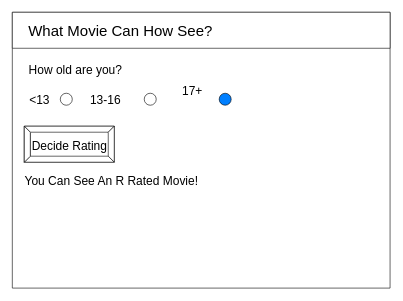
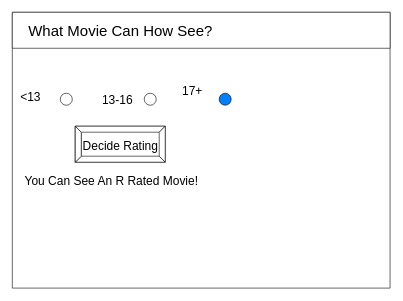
  <mxCell id="0" />
  <mxCell id="1" parent="0" />
  <mxCell id="2" value="" style="verticalLabelPosition=bottom;verticalAlign=top;html=1;shape=mxgraph.basic.rect;fillColor2=none;strokeWidth=1;size=20;indent=5;" vertex="1" parent="1"><mxGeometry x="20" y="20" width="630" height="460" as="geometry" /></mxCell>
  <mxCell id="3" value="" style="verticalLabelPosition=bottom;verticalAlign=top;html=1;shape=mxgraph.basic.rect;fillColor2=none;strokeWidth=1;size=20;indent=5;align=left;" vertex="1" parent="1"><mxGeometry x="20" y="20" width="630" height="60" as="geometry" /></mxCell>
  <mxCell id="4" value="&lt;font style=&quot;font-size: 25px&quot;&gt;What Movie Can How See?&lt;/font&gt;" style="text;html=1;align=center;verticalAlign=middle;resizable=0;points=[];autosize=1;strokeColor=none;fillColor=none;" vertex="1" parent="1"><mxGeometry x="40" y="40" width="320" height="20" as="geometry" /></mxCell>
- <mxCell id="5" value="&lt;font style=&quot;font-size: 20px&quot;&gt;Decide Rating&lt;/font&gt;" style="labelPosition=center;verticalLabelPosition=middle;align=center;html=1;shape=mxgraph.basic.button;dx=10;fontSize=25;" vertex="1" parent="1"><mxGeometry x="40" y="210" width="150" height="60" as="geometry" /></mxCell>
- <mxCell id="6" value="How old are you?" style="text;html=1;align=center;verticalAlign=middle;resizable=0;points=[];autosize=1;strokeColor=none;fillColor=none;fontSize=20;" vertex="1" parent="1"><mxGeometry x="40" y="100" width="170" height="30" as="geometry" /></mxCell>
- <mxCell id="7" value="&amp;lt;13" style="text;html=1;align=center;verticalAlign=middle;resizable=0;points=[];autosize=1;strokeColor=none;fillColor=none;fontSize=20;" vertex="1" parent="1"><mxGeometry x="40" y="150" width="50" height="30" as="geometry" /></mxCell>
+ <mxCell id="5" value="&lt;font style=&quot;font-size: 20px&quot;&gt;Decide Rating&lt;/font&gt;" style="labelPosition=center;verticalLabelPosition=middle;align=center;html=1;shape=mxgraph.basic.button;dx=10;fontSize=25;" vertex="1" parent="1"><mxGeometry x="125" y="210" width="150" height="60" as="geometry" /></mxCell>
+ <mxCell id="7" value="&amp;lt;13" style="text;html=1;align=center;verticalAlign=middle;resizable=0;points=[];autosize=1;strokeColor=none;fillColor=none;fontSize=20;" vertex="1" parent="1"><mxGeometry x="25" y="145" width="50" height="30" as="geometry" /></mxCell>
  <mxCell id="8" value="" style="ellipse;whiteSpace=wrap;html=1;aspect=fixed;fontSize=20;fillColor=none;" vertex="1" parent="1"><mxGeometry x="100" y="155" width="20" height="20" as="geometry" /></mxCell>
- <mxCell id="9" value="13-16" style="text;html=1;align=center;verticalAlign=middle;resizable=0;points=[];autosize=1;strokeColor=none;fillColor=none;fontSize=20;" vertex="1" parent="1"><mxGeometry x="140" y="150" width="70" height="30" as="geometry" /></mxCell>
+ <mxCell id="9" value="13-16" style="text;html=1;align=center;verticalAlign=middle;resizable=0;points=[];autosize=1;strokeColor=none;fillColor=none;fontSize=20;" vertex="1" parent="1"><mxGeometry x="160" y="150" width="70" height="30" as="geometry" /></mxCell>
  <mxCell id="10" value="" style="ellipse;whiteSpace=wrap;html=1;aspect=fixed;fontSize=20;" vertex="1" parent="1"><mxGeometry x="240" y="155" width="20" height="20" as="geometry" /></mxCell>
  <mxCell id="11" value="17+" style="text;html=1;align=center;verticalAlign=middle;resizable=0;points=[];autosize=1;strokeColor=none;fillColor=none;fontSize=20;" vertex="1" parent="1"><mxGeometry x="295" y="135" width="50" height="30" as="geometry" /></mxCell>
  <mxCell id="12" value="" style="ellipse;whiteSpace=wrap;html=1;aspect=fixed;fontSize=20;fillColor=#007FFF;" vertex="1" parent="1"><mxGeometry x="365" y="155" width="20" height="20" as="geometry" /></mxCell>
  <mxCell id="13" value="You Can See An R Rated Movie!" style="text;html=1;align=center;verticalAlign=middle;resizable=0;points=[];autosize=1;strokeColor=none;fillColor=none;fontSize=20;" vertex="1" parent="1"><mxGeometry x="35" y="285" width="300" height="30" as="geometry" /></mxCell>
